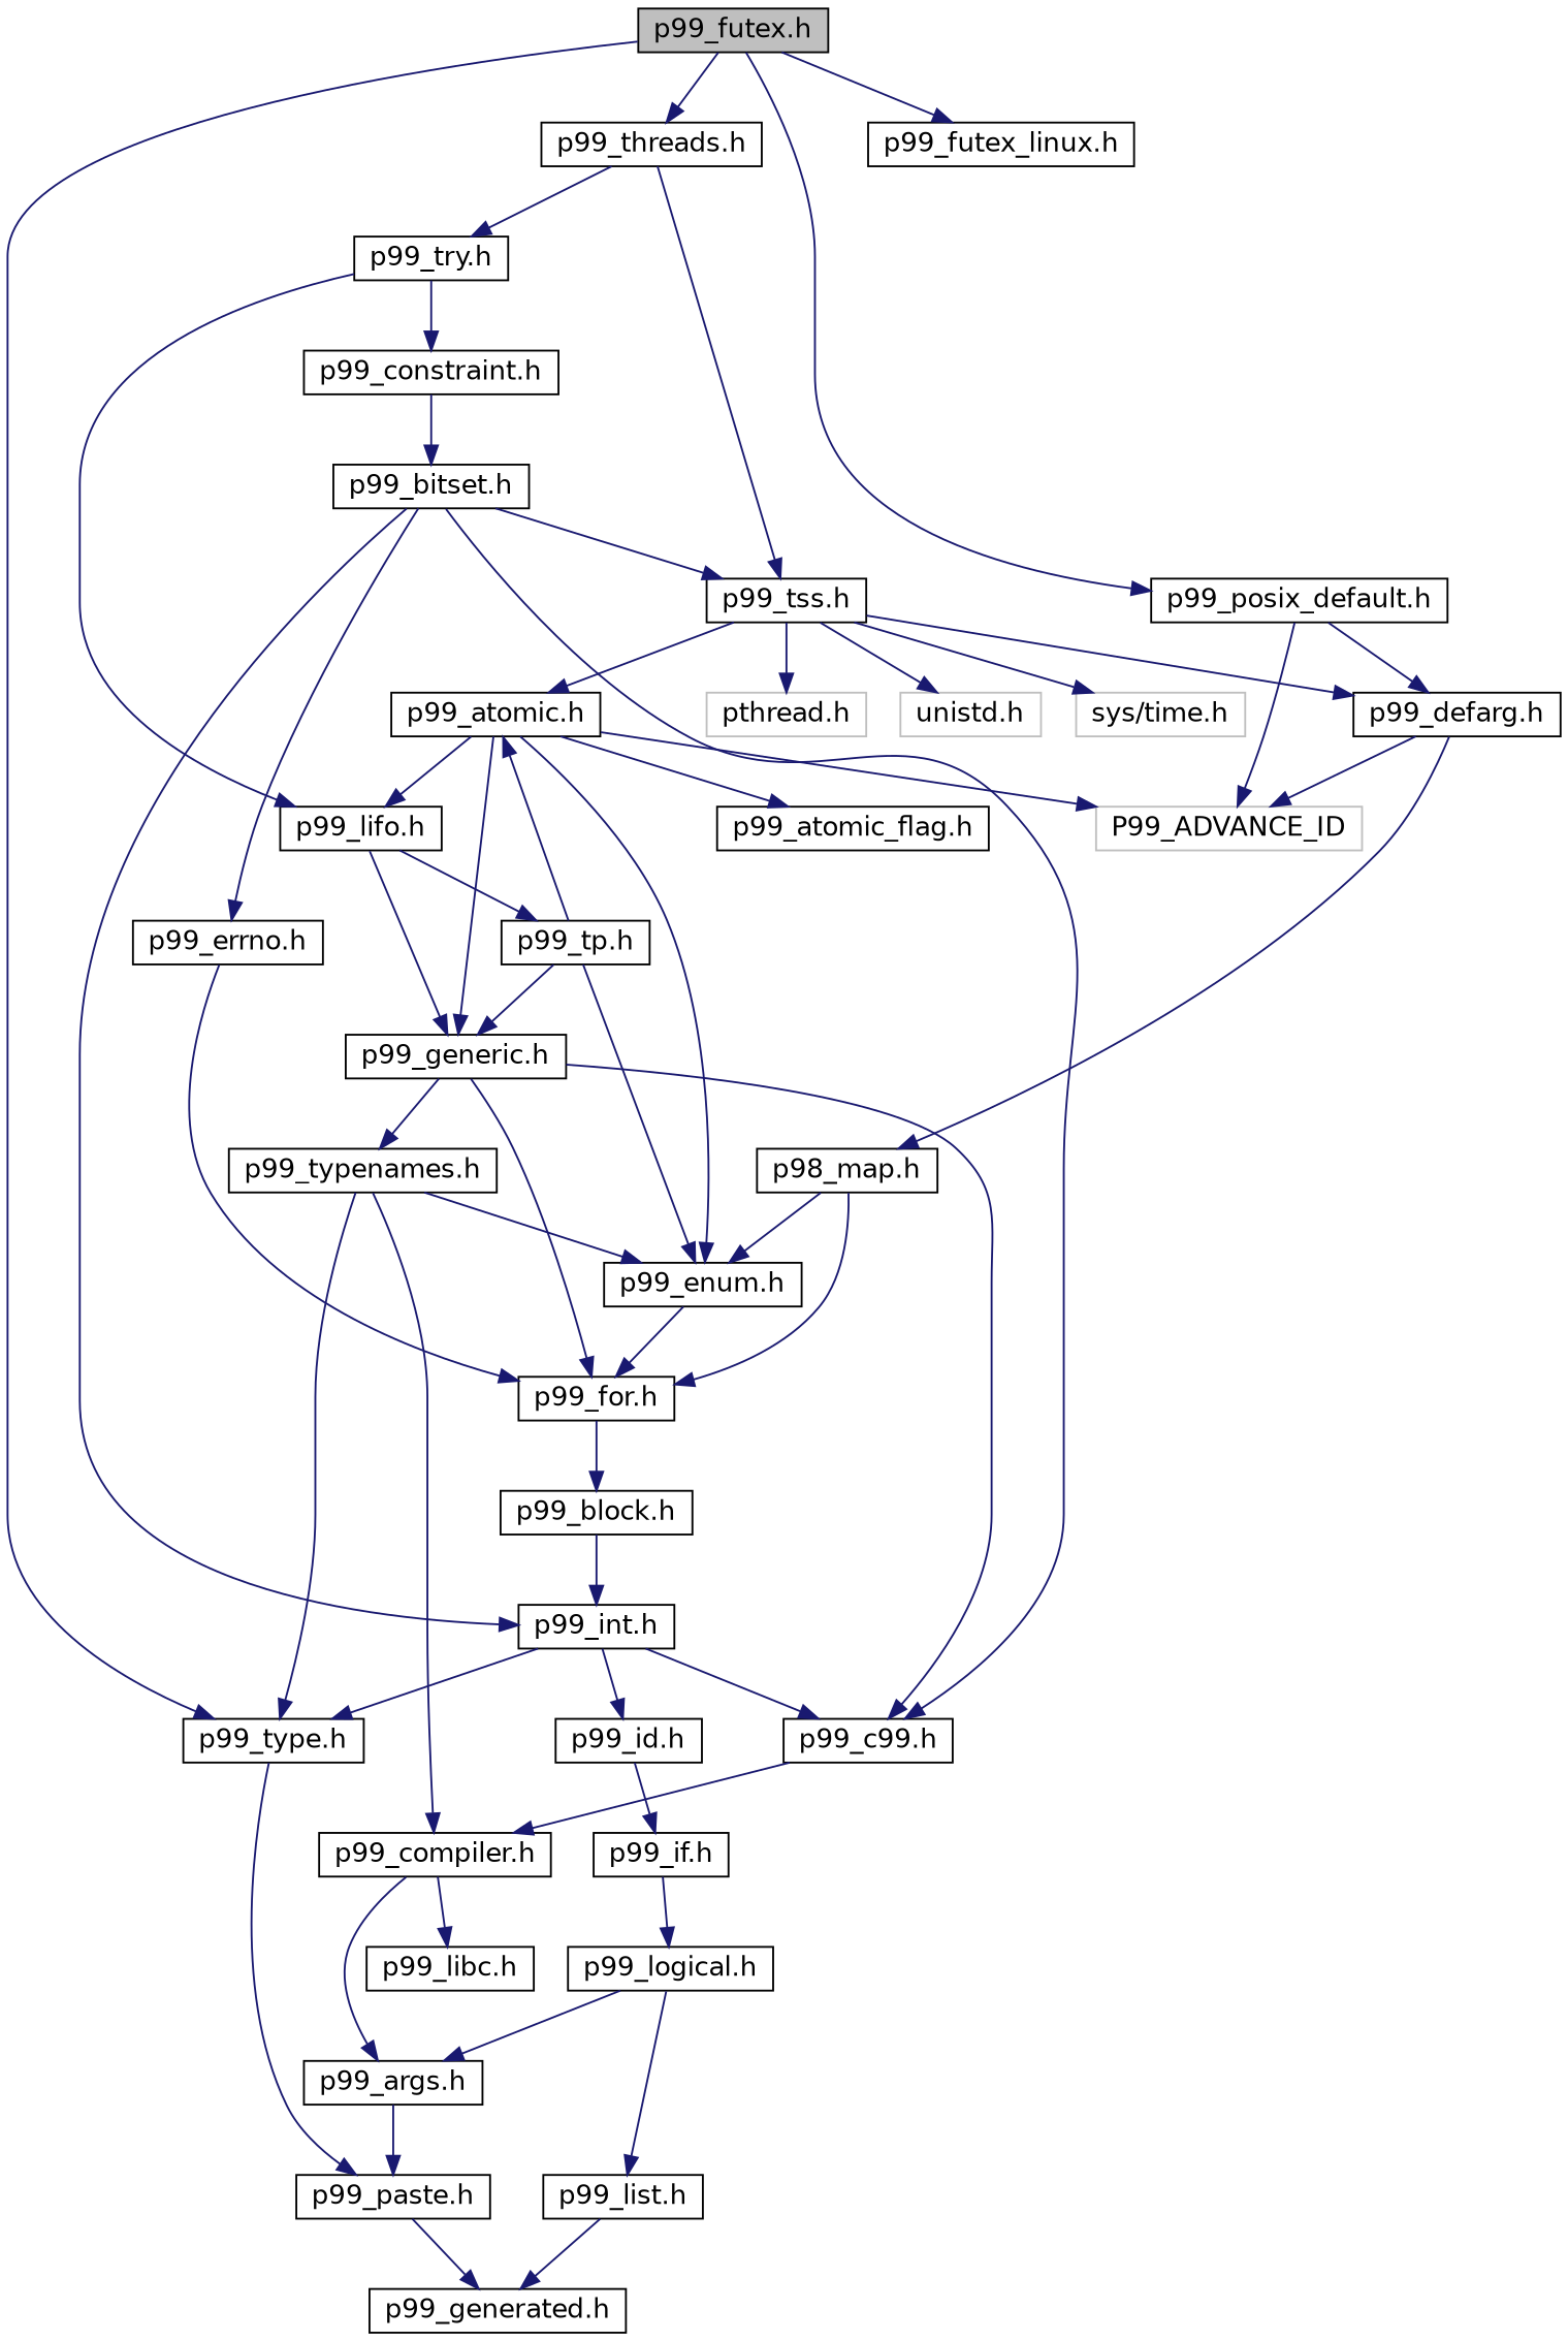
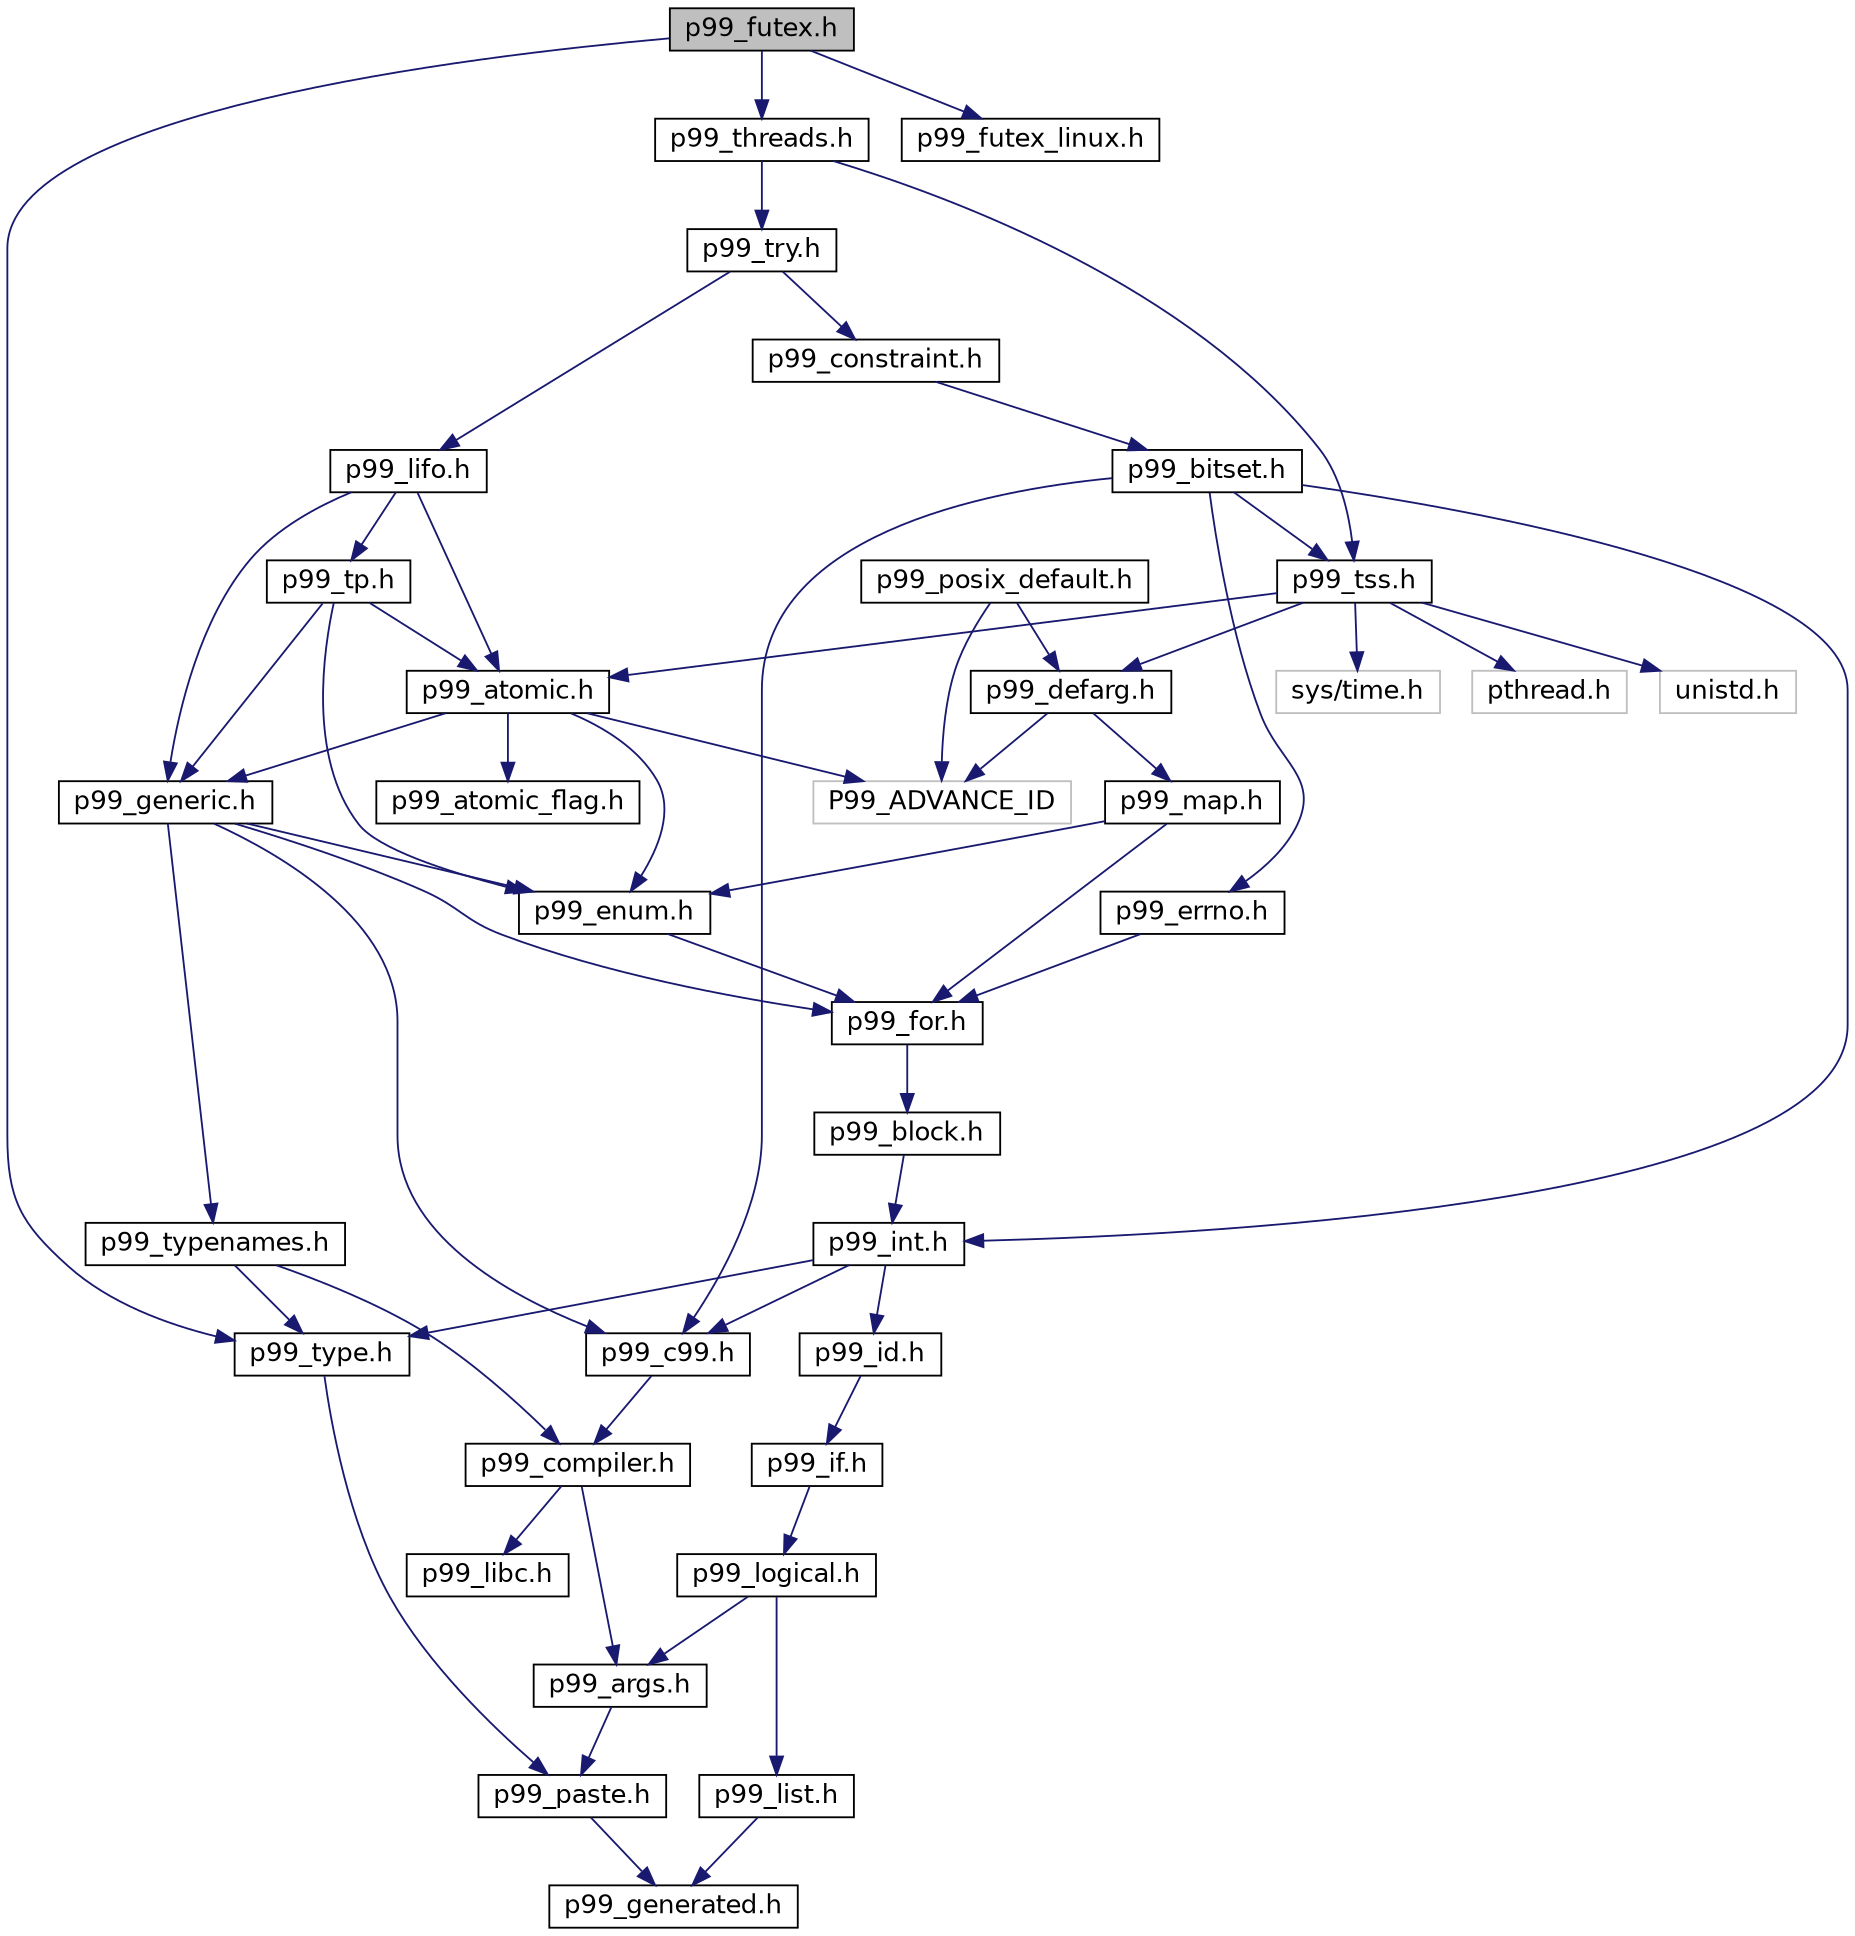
  digraph {
    node [color=black fillcolor=white fontname=Helvetica fontsize=14 shape=record style=filled]
    edge [color=midnightblue fontname=Helvetica fontsize=14 labelfontname=Helvetica labelfontsize=14 style=solid]
    n1 [fillcolor=grey75 fontcolor=black height=0.2 label="p99_futex.h" width=0.4]
    n2 [height=0.2 label="p99_type.h" width=0.4]
    n3 [height=0.2 label="p99_threads.h" width=0.4]
    n4 [height=0.2 label="p99_posix_default.h" width=0.4]
    n5 [height=0.2 label="p99_futex_linux.h" width=0.4]
    n6 [height=0.2 label="p99_paste.h" width=0.4]
    n7 [height=0.2 label="p99_try.h" width=0.4]
    n8 [height=0.2 label="p99_tss.h" width=0.4]
    n9 [height=0.2 label="p99_defarg.h" width=0.4]
    n10 [color=grey75 height=0.2 label=P99_ADVANCE_ID width=0.4]
    n11 [height=0.2 label="p99_generated.h" width=0.4]
    n12 [height=0.2 label="p99_constraint.h" width=0.4]
    n13 [height=0.2 label="p99_lifo.h" width=0.4]
    n14 [color=grey75 height=0.2 label="unistd.h" width=0.4]
    n15 [color=grey75 height=0.2 label="sys/time.h" width=0.4]
    n16 [color=grey75 height=0.2 label="pthread.h" width=0.4]
    n17 [height=0.2 label="p99_atomic.h" width=0.4]
    n18 [height=0.2 label="p99_bitset.h" width=0.4]
    n19 [height=0.2 label="p99_generic.h" width=0.4]
    n20 [height=0.2 label="p99_tp.h" width=0.4]
    n21 [height=0.2 label="p99_int.h" width=0.4]
    n22 [height=0.2 label="p99_c99.h" width=0.4]
    n23 [height=0.2 label="p99_errno.h" width=0.4]
    n24 [height=0.2 label="p99_id.h" width=0.4]
    n25 [height=0.2 label="p99_compiler.h" width=0.4]
    n26 [height=0.2 label="p99_for.h" width=0.4]
-   n27 [height=0.2 label="p98_map.h" width=0.4]
+   n27 [height=0.2 label="p99_map.h" width=0.4]
    n28 [height=0.2 label="p99_enum.h" width=0.4]
    n29 [height=0.2 label="p99_atomic_flag.h" width=0.4]
    n30 [height=0.2 label="p99_block.h" width=0.4]
    n31 [height=0.2 label="p99_if.h" width=0.4]
    n32 [height=0.2 label="p99_args.h" width=0.4]
    n33 [height=0.2 label="p99_libc.h" width=0.4]
    n34 [height=0.2 label="p99_logical.h" width=0.4]
    n35 [height=0.2 label="p99_list.h" width=0.4]
    n36 [height=0.2 label="p99_typenames.h" width=0.4]
    n1 -> n2
    n1 -> n3
-   n1 -> n4
    n1 -> n5
    n2 -> n6
    n3 -> n7
    n3 -> n8
    n4 -> n9
    n4 -> n10
    n6 -> n11
    n7 -> n12
    n7 -> n13
    n8 -> n9
    n8 -> n14
    n8 -> n15
    n8 -> n16
    n8 -> n17
    n9 -> n10
    n9 -> n27
    n12 -> n18
-   n17 -> n13
+   n13 -> n17
    n13 -> n19
    n13 -> n20
    n17 -> n10
    n17 -> n19
    n17 -> n28
    n17 -> n29
    n18 -> n8
    n18 -> n21
    n18 -> n22
    n18 -> n23
    n19 -> n22
    n19 -> n26
-   n36 -> n28
+   n19 -> n28
    n19 -> n36
    n20 -> n17
    n20 -> n19
    n20 -> n28
    n21 -> n2
    n21 -> n22
    n21 -> n24
    n22 -> n25
    n23 -> n26
    n24 -> n31
    n25 -> n32
    n25 -> n33
    n26 -> n30
    n27 -> n26
    n27 -> n28
    n28 -> n26
    n30 -> n21
    n31 -> n34
    n32 -> n6
    n34 -> n32
    n34 -> n35
    n35 -> n11
    n36 -> n2
    n36 -> n25
  }
